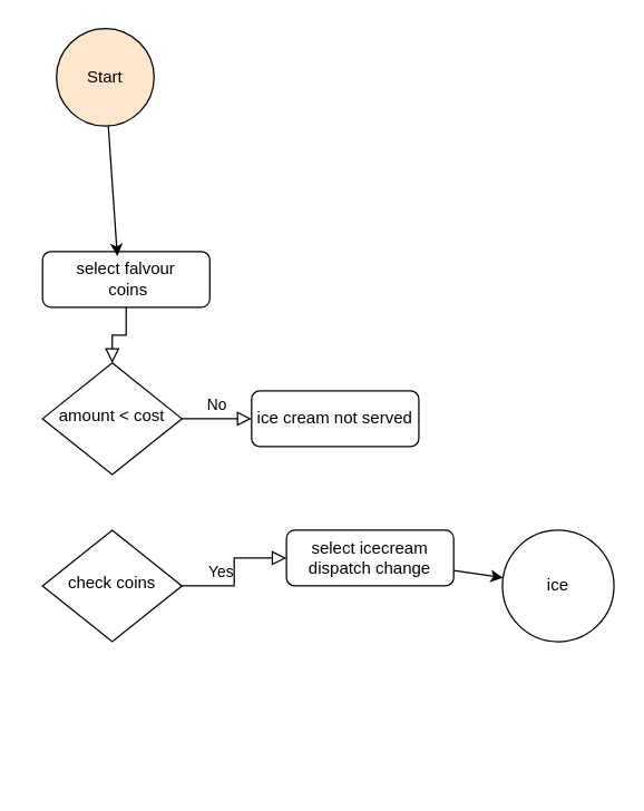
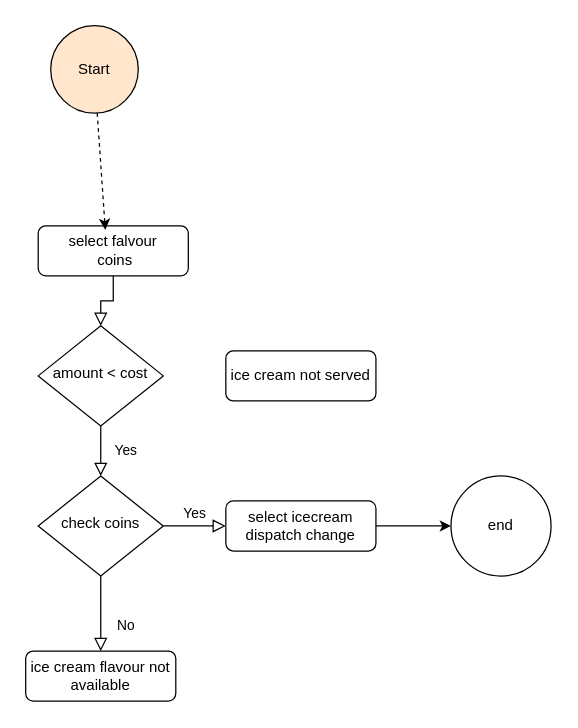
  <mxCell id="0" />
  <mxCell id="1" parent="0" />
  <mxCell id="2" value="" parent="1" edge="1" target="6" source="3" style="rounded=0;html=1;jettySize=auto;orthogonalLoop=1;fontSize=11;endArrow=block;endFill=0;endSize=8;strokeWidth=1;shadow=0;labelBackgroundColor=none;edgeStyle=orthogonalEdgeStyle;"><mxGeometry as="geometry" relative="1" /></mxCell>
  <mxCell id="3" value="select falvour&lt;br&gt;&amp;nbsp;coins" parent="1" style="rounded=1;whiteSpace=wrap;html=1;fontSize=12;glass=0;strokeWidth=1;shadow=0;" vertex="1"><mxGeometry x="30" y="180" as="geometry" height="40" width="120" /></mxCell>
- <mxCell id="5" value="No" parent="1" edge="1" target="7" source="6" style="edgeStyle=orthogonalEdgeStyle;rounded=0;html=1;jettySize=auto;orthogonalLoop=1;fontSize=11;endArrow=block;endFill=0;endSize=8;strokeWidth=1;shadow=0;labelBackgroundColor=none;"><mxGeometry as="geometry" relative="1" y="10"><mxPoint as="offset" /></mxGeometry></mxCell>
+ <mxCell id="4" value="Yes" parent="1" edge="1" target="10" source="6" style="rounded=0;html=1;jettySize=auto;orthogonalLoop=1;fontSize=11;endArrow=block;endFill=0;endSize=8;strokeWidth=1;shadow=0;labelBackgroundColor=none;edgeStyle=orthogonalEdgeStyle;"><mxGeometry as="geometry" relative="1" y="20"><mxPoint as="offset" /></mxGeometry></mxCell>
  <mxCell id="6" value="amount &amp;lt; cost" parent="1" style="rhombus;whiteSpace=wrap;html=1;shadow=0;fontFamily=Helvetica;fontSize=12;align=center;strokeWidth=1;spacing=6;spacingTop=-4;" vertex="1"><mxGeometry as="geometry" height="80" width="100" y="260" x="30" /></mxCell>
  <mxCell id="7" value="ice cream not served" parent="1" style="rounded=1;whiteSpace=wrap;html=1;fontSize=12;glass=0;strokeWidth=1;shadow=0;" vertex="1"><mxGeometry as="geometry" height="40" width="120" y="280" x="180" /></mxCell>
+ <mxCell id="8" value="No" parent="1" edge="1" target="11" source="10" style="rounded=0;html=1;jettySize=auto;orthogonalLoop=1;fontSize=11;endArrow=block;endFill=0;endSize=8;strokeWidth=1;shadow=0;labelBackgroundColor=none;edgeStyle=orthogonalEdgeStyle;"><mxGeometry as="geometry" relative="1" y="20" x="0.333"><mxPoint as="offset" /></mxGeometry></mxCell>
  <mxCell id="9" value="Yes" parent="1" edge="1" target="13" source="10" style="edgeStyle=orthogonalEdgeStyle;rounded=0;html=1;jettySize=auto;orthogonalLoop=1;fontSize=11;endArrow=block;endFill=0;endSize=8;strokeWidth=1;shadow=0;labelBackgroundColor=none;"><mxGeometry as="geometry" relative="1" y="10"><mxPoint as="offset" /></mxGeometry></mxCell>
  <mxCell id="10" value="check coins" parent="1" style="rhombus;whiteSpace=wrap;html=1;shadow=0;fontFamily=Helvetica;fontSize=12;align=center;strokeWidth=1;spacing=6;spacingTop=-4;" vertex="1"><mxGeometry as="geometry" height="80" width="100" y="380" x="30" /></mxCell>
+ <mxCell id="11" value="ice cream flavour not available" parent="1" style="rounded=1;whiteSpace=wrap;html=1;fontSize=12;glass=0;strokeWidth=1;shadow=0;" vertex="1"><mxGeometry as="geometry" height="40" width="120" y="520" x="20" /></mxCell>
  <mxCell id="12" parent="1" edge="1" target="16" source="13" style="edgeStyle=none;rounded=0;orthogonalLoop=1;jettySize=auto;html=1;"><mxGeometry as="geometry" relative="1" /></mxCell>
- <mxCell id="13" value="select icecream&lt;br&gt;dispatch change" parent="1" style="rounded=1;whiteSpace=wrap;html=1;fontSize=12;glass=0;strokeWidth=1;shadow=0;" vertex="1"><mxGeometry x="205" y="380" as="geometry" height="40" width="120" /></mxCell>
- <mxCell id="14" parent="1" edge="1" target="3" source="15" style="rounded=0;orthogonalLoop=1;jettySize=auto;html=1;entryX=0.447;entryY=0.083;entryDx=0;entryDy=0;entryPerimeter=0;"><mxGeometry as="geometry" relative="1" /></mxCell>
+ <mxCell id="13" value="select icecream&lt;br&gt;dispatch change" parent="1" style="rounded=1;whiteSpace=wrap;html=1;fontSize=12;glass=0;strokeWidth=1;shadow=0;" vertex="1"><mxGeometry as="geometry" height="40" width="120" y="400" x="180" /></mxCell>
+ <mxCell id="14" parent="1" edge="1" target="3" source="15" style="rounded=0;orthogonalLoop=1;jettySize=auto;html=1;entryX=0.447;entryY=0.083;entryDx=0;entryDy=0;entryPerimeter=0;dashed=1;"><mxGeometry as="geometry" relative="1" /></mxCell>
  <mxCell id="15" value="Start" parent="1" style="ellipse;whiteSpace=wrap;html=1;aspect=fixed;fillColor=#ffe6cc;" vertex="1"><mxGeometry as="geometry" height="70" width="70" y="20" x="40" /></mxCell>
- <mxCell id="16" value="ice" parent="1" style="ellipse;whiteSpace=wrap;html=1;aspect=fixed;" vertex="1"><mxGeometry as="geometry" height="80" width="80" y="380" x="360" /></mxCell>
+ <mxCell id="16" value="end" parent="1" style="ellipse;whiteSpace=wrap;html=1;aspect=fixed;" vertex="1"><mxGeometry as="geometry" height="80" width="80" y="380" x="360" /></mxCell>
